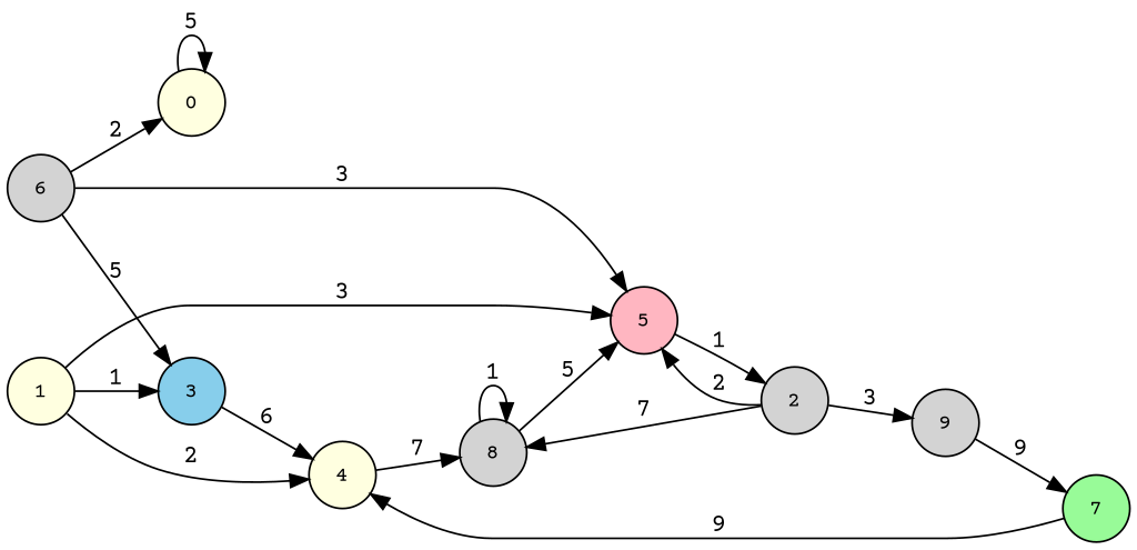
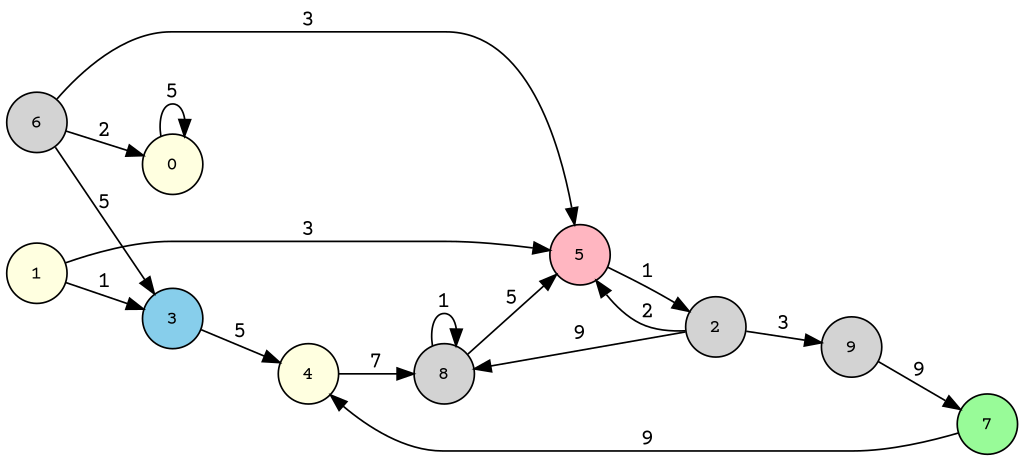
  digraph {
    fontname="Courier Prime"
    rankdir=LR
    node [color=black fillcolor=lightgrey fontcolor=black fontname="Courier Prime" fontsize=12 shape=circle style=filled]
    edge [fontname="Courier Prime"]
    n1 [fillcolor=lightyellow label=0]
    n2 [fillcolor=lightyellow label=1]
    n3 [fillcolor=skyblue label=3]
    n4 [fillcolor=lightyellow label=4]
    n5 [fillcolor=lightpink label=5]
    n6 [label=8]
    n7 [label=2]
    n8 [fillcolor=palegreen label=7]
    n9 [label=9]
    n10 [label=6]
    n1 -> n1 [label=5]
    n2 -> n3 [label=1]
-   n2 -> n4 [label=2]
    n2 -> n5 [label=3]
-   n3 -> n4 [label=6]
+   n3 -> n4 [label=5]
    n4 -> n6 [label=7]
    n5 -> n7 [label=1]
    n6 -> n5 [label=5]
    n6 -> n6 [label=1]
    n7 -> n5 [label=2]
-   n7 -> n6 [label=7]
+   n7 -> n6 [label=9]
    n7 -> n9 [label=3]
    n8 -> n4 [label=9]
    n9 -> n8 [label=9]
    n10 -> n1 [label=2]
    n10 -> n3 [label=5]
    n10 -> n5 [label=3]
  }
